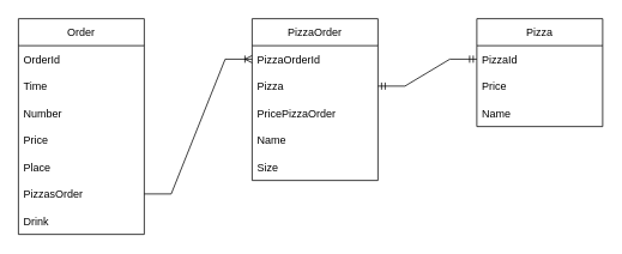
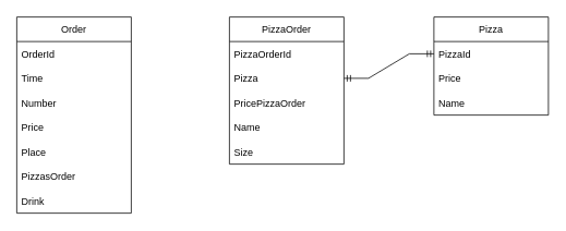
  <mxCell id="0" />
  <mxCell id="1" parent="0" />
  <mxCell id="2" value="Order" style="swimlane;fontStyle=0;childLayout=stackLayout;horizontal=1;startSize=30;horizontalStack=0;resizeParent=1;resizeParentMax=0;resizeLast=0;collapsible=1;marginBottom=0;" vertex="1" parent="1"><mxGeometry x="20" y="20" width="140" height="240" as="geometry" /></mxCell>
  <mxCell id="3" value="OrderId" style="text;strokeColor=none;fillColor=none;align=left;verticalAlign=middle;spacingLeft=4;spacingRight=4;overflow=hidden;points=[[0,0.5],[1,0.5]];portConstraint=eastwest;rotatable=0;" vertex="1" parent="2"><mxGeometry y="30" width="140" height="30" as="geometry" /></mxCell>
  <mxCell id="4" value="Time" style="text;strokeColor=none;fillColor=none;align=left;verticalAlign=middle;spacingLeft=4;spacingRight=4;overflow=hidden;points=[[0,0.5],[1,0.5]];portConstraint=eastwest;rotatable=0;" vertex="1" parent="2"><mxGeometry y="60" width="140" height="30" as="geometry" /></mxCell>
  <mxCell id="5" value="Number" style="text;strokeColor=none;fillColor=none;align=left;verticalAlign=middle;spacingLeft=4;spacingRight=4;overflow=hidden;points=[[0,0.5],[1,0.5]];portConstraint=eastwest;rotatable=0;" vertex="1" parent="2"><mxGeometry y="90" width="140" height="30" as="geometry" /></mxCell>
  <mxCell id="6" value="Price" style="text;strokeColor=none;fillColor=none;align=left;verticalAlign=middle;spacingLeft=4;spacingRight=4;overflow=hidden;points=[[0,0.5],[1,0.5]];portConstraint=eastwest;rotatable=0;" vertex="1" parent="2"><mxGeometry y="120" width="140" height="30" as="geometry" /></mxCell>
  <mxCell id="7" value="Place" style="text;strokeColor=none;fillColor=none;align=left;verticalAlign=middle;spacingLeft=4;spacingRight=4;overflow=hidden;points=[[0,0.5],[1,0.5]];portConstraint=eastwest;rotatable=0;" vertex="1" parent="2"><mxGeometry y="150" width="140" height="30" as="geometry" /></mxCell>
  <mxCell id="8" value="PizzasOrder" style="text;strokeColor=none;fillColor=none;align=left;verticalAlign=middle;spacingLeft=4;spacingRight=4;overflow=hidden;points=[[0,0.5],[1,0.5]];portConstraint=eastwest;rotatable=0;" vertex="1" parent="2"><mxGeometry y="180" width="140" height="30" as="geometry" /></mxCell>
  <mxCell id="9" value="Drink" style="text;strokeColor=none;fillColor=none;align=left;verticalAlign=middle;spacingLeft=4;spacingRight=4;overflow=hidden;points=[[0,0.5],[1,0.5]];portConstraint=eastwest;rotatable=0;" vertex="1" parent="2"><mxGeometry y="210" width="140" height="30" as="geometry" /></mxCell>
  <mxCell id="10" value="Pizza" style="swimlane;fontStyle=0;childLayout=stackLayout;horizontal=1;startSize=30;horizontalStack=0;resizeParent=1;resizeParentMax=0;resizeLast=0;collapsible=1;marginBottom=0;" vertex="1" parent="1"><mxGeometry x="530" y="20" width="140" height="120" as="geometry" /></mxCell>
  <mxCell id="11" value="PizzaId" style="text;strokeColor=none;fillColor=none;align=left;verticalAlign=middle;spacingLeft=4;spacingRight=4;overflow=hidden;points=[[0,0.5],[1,0.5]];portConstraint=eastwest;rotatable=0;" vertex="1" parent="10"><mxGeometry y="30" width="140" height="30" as="geometry" /></mxCell>
  <mxCell id="12" value="Price" style="text;strokeColor=none;fillColor=none;align=left;verticalAlign=middle;spacingLeft=4;spacingRight=4;overflow=hidden;points=[[0,0.5],[1,0.5]];portConstraint=eastwest;rotatable=0;" vertex="1" parent="10"><mxGeometry y="60" width="140" height="30" as="geometry" /></mxCell>
  <mxCell id="13" value="Name" style="text;strokeColor=none;fillColor=none;align=left;verticalAlign=middle;spacingLeft=4;spacingRight=4;overflow=hidden;points=[[0,0.5],[1,0.5]];portConstraint=eastwest;rotatable=0;" vertex="1" parent="10"><mxGeometry y="90" width="140" height="30" as="geometry" /></mxCell>
  <mxCell id="14" value="PizzaOrder" style="swimlane;fontStyle=0;childLayout=stackLayout;horizontal=1;startSize=30;horizontalStack=0;resizeParent=1;resizeParentMax=0;resizeLast=0;collapsible=1;marginBottom=0;" vertex="1" parent="1"><mxGeometry x="280" y="20" width="140" height="180" as="geometry" /></mxCell>
  <mxCell id="15" value="PizzaOrderId" style="text;strokeColor=none;fillColor=none;align=left;verticalAlign=middle;spacingLeft=4;spacingRight=4;overflow=hidden;points=[[0,0.5],[1,0.5]];portConstraint=eastwest;rotatable=0;" vertex="1" parent="14"><mxGeometry y="30" width="140" height="30" as="geometry" /></mxCell>
  <mxCell id="16" value="Pizza" style="text;strokeColor=none;fillColor=none;align=left;verticalAlign=middle;spacingLeft=4;spacingRight=4;overflow=hidden;points=[[0,0.5],[1,0.5]];portConstraint=eastwest;rotatable=0;" vertex="1" parent="14"><mxGeometry y="60" width="140" height="30" as="geometry" /></mxCell>
  <mxCell id="17" value="PricePizzaOrder" style="text;strokeColor=none;fillColor=none;align=left;verticalAlign=middle;spacingLeft=4;spacingRight=4;overflow=hidden;points=[[0,0.5],[1,0.5]];portConstraint=eastwest;rotatable=0;" vertex="1" parent="14"><mxGeometry y="90" width="140" height="30" as="geometry" /></mxCell>
  <mxCell id="18" value="Name" style="text;strokeColor=none;fillColor=none;align=left;verticalAlign=middle;spacingLeft=4;spacingRight=4;overflow=hidden;points=[[0,0.5],[1,0.5]];portConstraint=eastwest;rotatable=0;" vertex="1" parent="14"><mxGeometry y="120" width="140" height="30" as="geometry" /></mxCell>
  <mxCell id="19" value="Size" style="text;strokeColor=none;fillColor=none;align=left;verticalAlign=middle;spacingLeft=4;spacingRight=4;overflow=hidden;points=[[0,0.5],[1,0.5]];portConstraint=eastwest;rotatable=0;" vertex="1" parent="14"><mxGeometry y="150" width="140" height="30" as="geometry" /></mxCell>
- <mxCell id="20" value="" style="edgeStyle=entityRelationEdgeStyle;fontSize=12;html=1;endArrow=ERoneToMany;rounded=0;entryX=0;entryY=0.5;entryDx=0;entryDy=0;" edge="1" parent="1" source="8" target="15"><mxGeometry width="100" height="100" relative="1" as="geometry"><mxPoint x="360" y="470" as="sourcePoint" /><mxPoint x="460" y="370" as="targetPoint" /></mxGeometry></mxCell>
  <mxCell id="21" value="" style="edgeStyle=entityRelationEdgeStyle;fontSize=12;html=1;endArrow=ERmandOne;startArrow=ERmandOne;rounded=0;entryX=0;entryY=0.5;entryDx=0;entryDy=0;exitX=1;exitY=0.5;exitDx=0;exitDy=0;" edge="1" parent="1" source="16" target="11"><mxGeometry width="100" height="100" relative="1" as="geometry"><mxPoint x="360" y="470" as="sourcePoint" /><mxPoint x="460" y="370" as="targetPoint" /></mxGeometry></mxCell>
